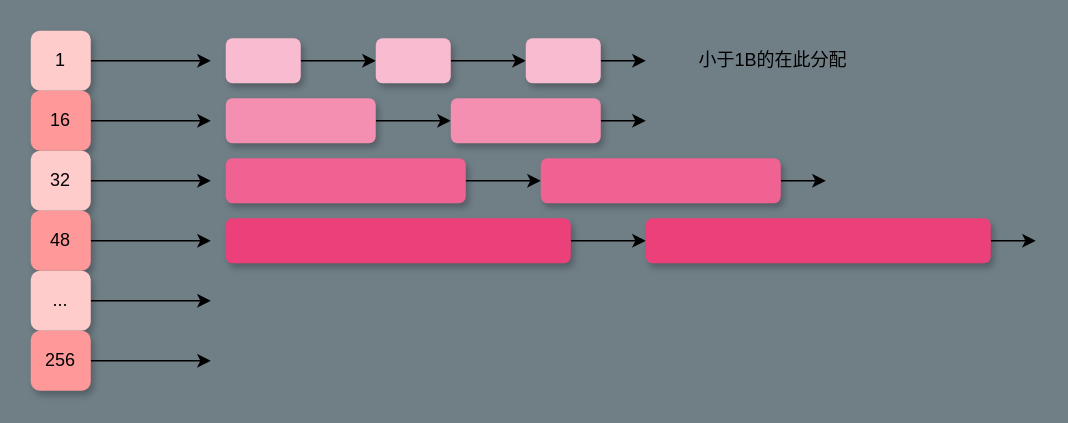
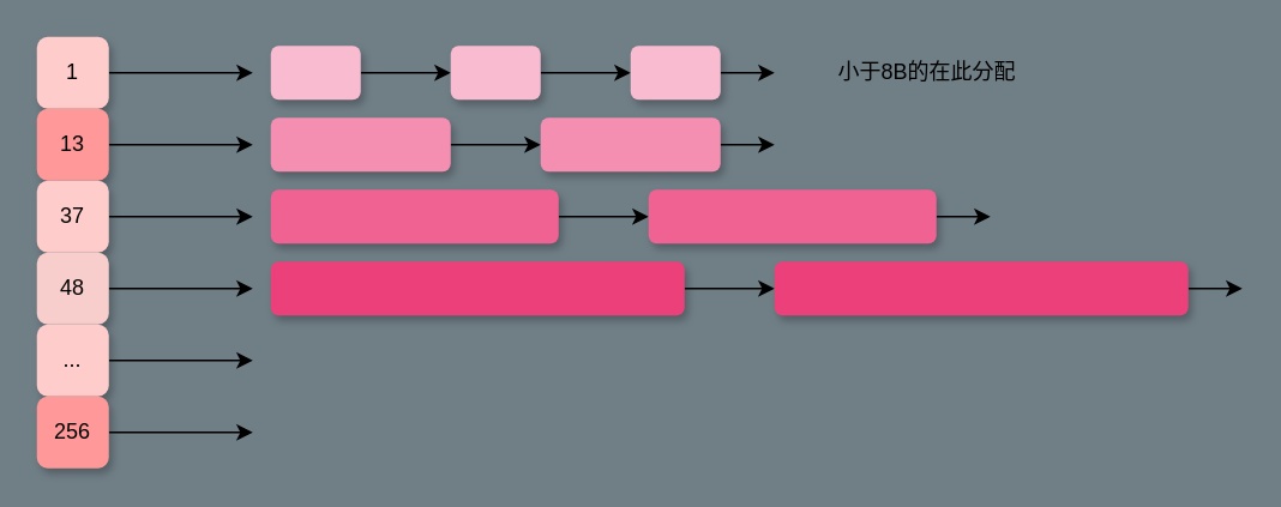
  <mxCell id="0" />
  <mxCell id="1" parent="0" />
  <mxCell id="2" style="edgeStyle=none;rounded=0;orthogonalLoop=1;jettySize=auto;html=1;exitX=1;exitY=0.5;exitDx=0;exitDy=0;shadow=0;" edge="1" parent="1" source="3"><mxGeometry relative="1" as="geometry"><mxPoint x="140" y="40" as="targetPoint" /></mxGeometry></mxCell>
  <mxCell id="3" value="1" style="rounded=1;whiteSpace=wrap;html=1;shadow=1;strokeColor=none;fillColor=#FFCCCC;" vertex="1" parent="1"><mxGeometry x="20" y="20" width="40" height="40" as="geometry" /></mxCell>
  <mxCell id="4" style="edgeStyle=none;rounded=0;orthogonalLoop=1;jettySize=auto;html=1;exitX=1;exitY=0.5;exitDx=0;exitDy=0;shadow=0;" edge="1" parent="1" source="5"><mxGeometry relative="1" as="geometry"><mxPoint x="140" y="80" as="targetPoint" /></mxGeometry></mxCell>
- <mxCell id="5" value="16" style="rounded=1;whiteSpace=wrap;html=1;shadow=1;strokeColor=none;fillColor=#FF9999;" vertex="1" parent="1"><mxGeometry x="20" y="60" width="40" height="40" as="geometry" /></mxCell>
+ <mxCell id="5" value="13" style="rounded=1;whiteSpace=wrap;html=1;shadow=1;strokeColor=none;fillColor=#FF9999;" vertex="1" parent="1"><mxGeometry x="20" y="60" width="40" height="40" as="geometry" /></mxCell>
  <mxCell id="6" style="edgeStyle=none;rounded=0;orthogonalLoop=1;jettySize=auto;html=1;exitX=1;exitY=0.5;exitDx=0;exitDy=0;shadow=0;" edge="1" parent="1" source="7"><mxGeometry relative="1" as="geometry"><mxPoint x="140" y="120" as="targetPoint" /></mxGeometry></mxCell>
- <mxCell id="7" value="32" style="rounded=1;whiteSpace=wrap;html=1;shadow=1;strokeColor=none;fillColor=#FFCCCC;" vertex="1" parent="1"><mxGeometry x="20" y="100" width="40" height="40" as="geometry" /></mxCell>
+ <mxCell id="7" value="37" style="rounded=1;whiteSpace=wrap;html=1;shadow=1;strokeColor=none;fillColor=#FFCCCC;" vertex="1" parent="1"><mxGeometry x="20" y="100" width="40" height="40" as="geometry" /></mxCell>
  <mxCell id="8" style="edgeStyle=none;rounded=0;orthogonalLoop=1;jettySize=auto;html=1;exitX=1;exitY=0.5;exitDx=0;exitDy=0;shadow=0;" edge="1" parent="1" source="9"><mxGeometry relative="1" as="geometry"><mxPoint x="140" y="160" as="targetPoint" /></mxGeometry></mxCell>
- <mxCell id="9" value="48" style="rounded=1;whiteSpace=wrap;html=1;shadow=1;strokeColor=none;fillColor=#FF9999;" vertex="1" parent="1"><mxGeometry x="20" y="140" width="40" height="40" as="geometry" /></mxCell>
+ <mxCell id="9" value="48" style="rounded=1;whiteSpace=wrap;html=1;shadow=1;strokeColor=none;fillColor=#f8cecc;" vertex="1" parent="1"><mxGeometry x="20" y="140" width="40" height="40" as="geometry" /></mxCell>
  <mxCell id="10" style="edgeStyle=none;rounded=0;orthogonalLoop=1;jettySize=auto;html=1;shadow=0;" edge="1" parent="1" source="11"><mxGeometry relative="1" as="geometry"><mxPoint x="140" y="200" as="targetPoint" /></mxGeometry></mxCell>
  <mxCell id="11" value="..." style="rounded=1;whiteSpace=wrap;html=1;shadow=1;strokeColor=none;fillColor=#FFCCCC;" vertex="1" parent="1"><mxGeometry x="20" y="180" width="40" height="40" as="geometry" /></mxCell>
  <mxCell id="12" style="edgeStyle=none;rounded=0;orthogonalLoop=1;jettySize=auto;html=1;exitX=1;exitY=0.5;exitDx=0;exitDy=0;shadow=0;" edge="1" parent="1" source="13"><mxGeometry relative="1" as="geometry"><mxPoint x="140" y="240" as="targetPoint" /></mxGeometry></mxCell>
  <mxCell id="13" value="256" style="rounded=1;whiteSpace=wrap;html=1;shadow=1;strokeColor=none;fillColor=#FF9999;" vertex="1" parent="1"><mxGeometry x="20" y="220" width="40" height="40" as="geometry" /></mxCell>
  <mxCell id="14" style="edgeStyle=none;rounded=0;orthogonalLoop=1;jettySize=auto;html=1;exitX=1;exitY=0.5;exitDx=0;exitDy=0;entryX=0;entryY=0.5;entryDx=0;entryDy=0;shadow=0;" edge="1" parent="1" source="15" target="17"><mxGeometry relative="1" as="geometry" /></mxCell>
  <mxCell id="15" value="" style="rounded=1;whiteSpace=wrap;html=1;shadow=1;strokeColor=none;fillColor=#f8bbd0;" vertex="1" parent="1"><mxGeometry x="150" y="25" width="50" height="30" as="geometry" /></mxCell>
  <mxCell id="16" style="edgeStyle=none;rounded=0;orthogonalLoop=1;jettySize=auto;html=1;entryX=0;entryY=0.5;entryDx=0;entryDy=0;shadow=0;" edge="1" parent="1" source="17" target="19"><mxGeometry relative="1" as="geometry" /></mxCell>
  <mxCell id="17" value="" style="rounded=1;whiteSpace=wrap;html=1;shadow=1;strokeColor=none;fillColor=#f8bbd0;" vertex="1" parent="1"><mxGeometry x="250" y="25" width="50" height="30" as="geometry" /></mxCell>
  <mxCell id="18" style="edgeStyle=none;rounded=0;orthogonalLoop=1;jettySize=auto;html=1;exitX=1;exitY=0.5;exitDx=0;exitDy=0;shadow=0;" edge="1" parent="1" source="19"><mxGeometry relative="1" as="geometry"><mxPoint x="430" y="40" as="targetPoint" /></mxGeometry></mxCell>
  <mxCell id="19" value="" style="rounded=1;whiteSpace=wrap;html=1;shadow=1;strokeColor=none;fillColor=#f8bbd0;" vertex="1" parent="1"><mxGeometry x="350" y="25" width="50" height="30" as="geometry" /></mxCell>
  <mxCell id="20" style="edgeStyle=none;rounded=0;orthogonalLoop=1;jettySize=auto;html=1;entryX=0;entryY=0.5;entryDx=0;entryDy=0;shadow=0;" edge="1" parent="1" source="21" target="23"><mxGeometry relative="1" as="geometry" /></mxCell>
  <mxCell id="21" value="" style="rounded=1;whiteSpace=wrap;html=1;shadow=1;strokeColor=none;fillColor=#f48fb1;" vertex="1" parent="1"><mxGeometry x="150" y="65" width="100" height="30" as="geometry" /></mxCell>
  <mxCell id="22" style="edgeStyle=none;rounded=0;orthogonalLoop=1;jettySize=auto;html=1;exitX=1;exitY=0.5;exitDx=0;exitDy=0;shadow=0;" edge="1" parent="1" source="23"><mxGeometry relative="1" as="geometry"><mxPoint x="430" y="80" as="targetPoint" /></mxGeometry></mxCell>
  <mxCell id="23" value="" style="rounded=1;whiteSpace=wrap;html=1;shadow=1;strokeColor=none;fillColor=#f48fb1;" vertex="1" parent="1"><mxGeometry x="300" y="65" width="100" height="30" as="geometry" /></mxCell>
  <mxCell id="24" style="edgeStyle=none;rounded=0;orthogonalLoop=1;jettySize=auto;html=1;entryX=0;entryY=0.5;entryDx=0;entryDy=0;shadow=0;" edge="1" parent="1" source="25" target="27"><mxGeometry relative="1" as="geometry" /></mxCell>
  <mxCell id="25" value="" style="rounded=1;whiteSpace=wrap;html=1;shadow=1;strokeColor=none;fillColor=#f06292;" vertex="1" parent="1"><mxGeometry x="150" y="105" width="160" height="30" as="geometry" /></mxCell>
  <mxCell id="26" style="edgeStyle=none;rounded=0;orthogonalLoop=1;jettySize=auto;html=1;exitX=1;exitY=0.5;exitDx=0;exitDy=0;shadow=0;" edge="1" parent="1" source="27"><mxGeometry relative="1" as="geometry"><mxPoint x="550" y="120" as="targetPoint" /></mxGeometry></mxCell>
  <mxCell id="27" value="" style="rounded=1;whiteSpace=wrap;html=1;shadow=1;strokeColor=none;fillColor=#f06292;" vertex="1" parent="1"><mxGeometry x="360" y="105" width="160" height="30" as="geometry" /></mxCell>
  <mxCell id="28" style="edgeStyle=none;rounded=0;orthogonalLoop=1;jettySize=auto;html=1;entryX=0;entryY=0.5;entryDx=0;entryDy=0;shadow=0;" edge="1" parent="1" source="29" target="31"><mxGeometry relative="1" as="geometry" /></mxCell>
  <mxCell id="29" value="" style="rounded=1;whiteSpace=wrap;html=1;shadow=1;strokeColor=none;fillColor=#ec407a;" vertex="1" parent="1"><mxGeometry x="150" y="145" width="230" height="30" as="geometry" /></mxCell>
  <mxCell id="30" style="edgeStyle=none;rounded=0;orthogonalLoop=1;jettySize=auto;html=1;exitX=1;exitY=0.5;exitDx=0;exitDy=0;shadow=0;" edge="1" parent="1" source="31"><mxGeometry relative="1" as="geometry"><mxPoint x="690" y="160" as="targetPoint" /></mxGeometry></mxCell>
  <mxCell id="31" value="" style="rounded=1;whiteSpace=wrap;html=1;shadow=1;strokeColor=none;fillColor=#ec407a;" vertex="1" parent="1"><mxGeometry x="430" y="145" width="230" height="30" as="geometry" /></mxCell>
- <mxCell id="32" value="小于1B的在此分配" style="text;html=1;strokeColor=none;fillColor=none;align=center;verticalAlign=middle;whiteSpace=wrap;rounded=0;shadow=1;" vertex="1" parent="1"><mxGeometry x="440" y="30" width="150" height="20" as="geometry" /></mxCell>
+ <mxCell id="32" value="小于8B的在此分配" style="text;html=1;strokeColor=none;fillColor=none;align=center;verticalAlign=middle;whiteSpace=wrap;rounded=0;shadow=1;" vertex="1" parent="1"><mxGeometry x="440" y="30" width="150" height="20" as="geometry" /></mxCell>
